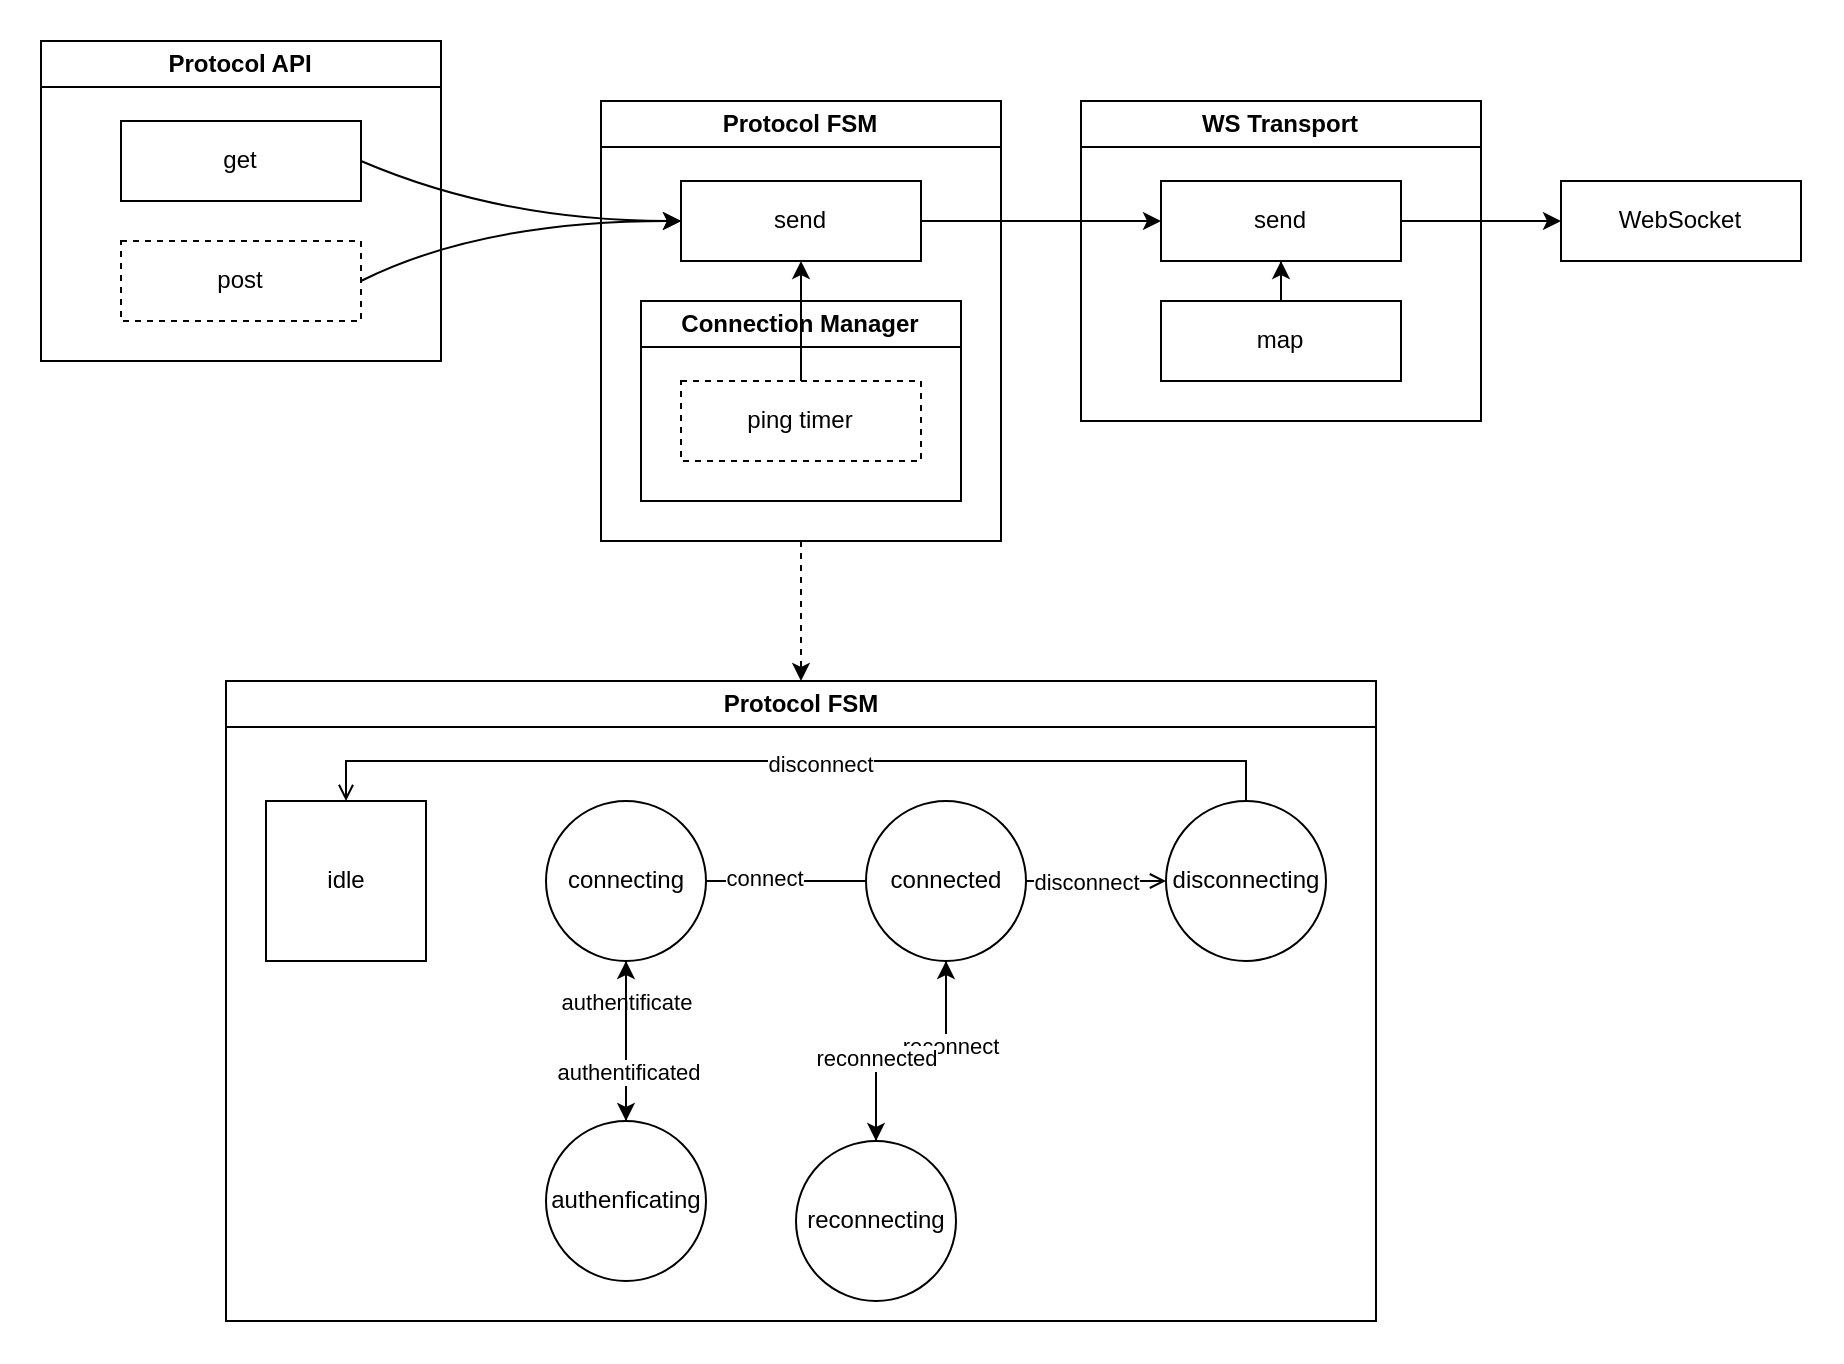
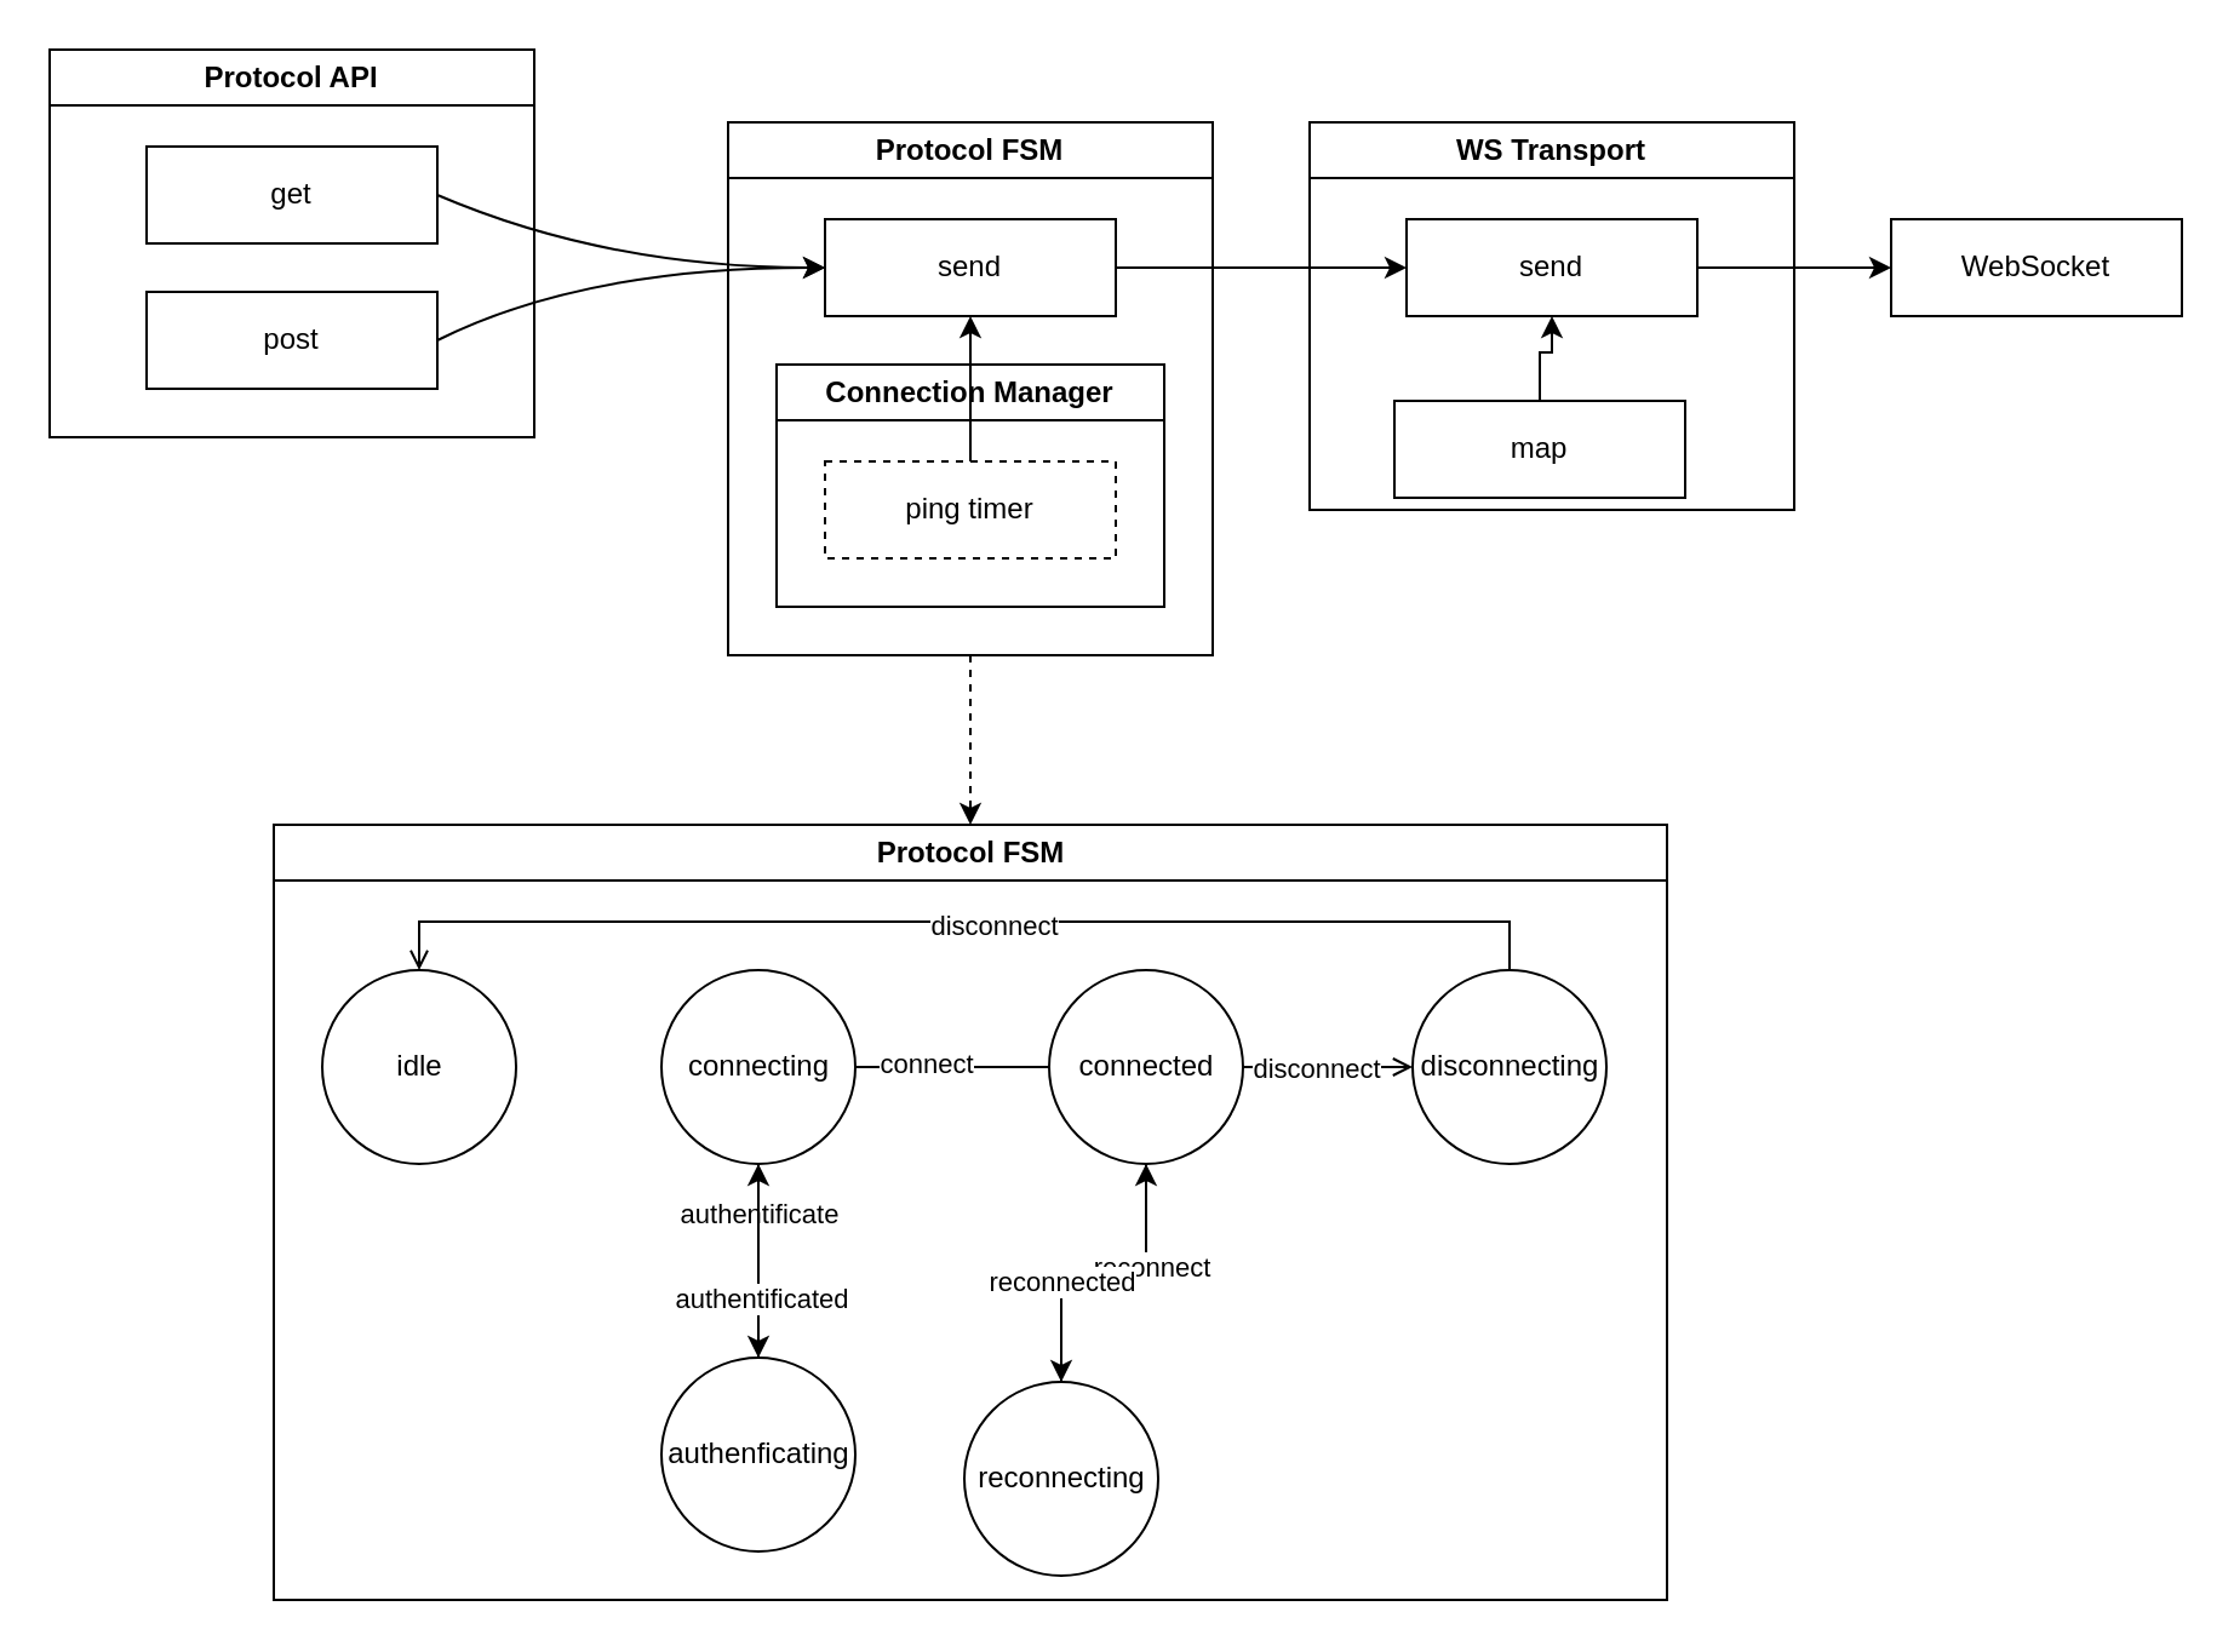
  <mxCell id="0" />
  <mxCell id="1" parent="0" />
  <mxCell id="2" value="Protocol API" style="swimlane;whiteSpace=wrap;html=1;" vertex="1" parent="1"><mxGeometry x="20" y="20" width="200" height="160" as="geometry" /></mxCell>
  <mxCell id="3" value="get" style="rounded=0;whiteSpace=wrap;html=1;" vertex="1" parent="2"><mxGeometry x="40" y="40" width="120" height="40" as="geometry" /></mxCell>
- <mxCell id="4" value="post" style="rounded=0;whiteSpace=wrap;html=1;dashed=1;" vertex="1" parent="2"><mxGeometry x="40" y="100" width="120" height="40" as="geometry" /></mxCell>
+ <mxCell id="4" value="post" style="rounded=0;whiteSpace=wrap;html=1;" vertex="1" parent="2"><mxGeometry x="40" y="100" width="120" height="40" as="geometry" /></mxCell>
  <mxCell id="5" style="edgeStyle=orthogonalEdgeStyle;rounded=0;orthogonalLoop=1;jettySize=auto;html=1;entryX=0.5;entryY=0;entryDx=0;entryDy=0;dashed=1;" edge="1" parent="1" source="6" target="20"><mxGeometry relative="1" as="geometry" /></mxCell>
  <mxCell id="6" value="Protocol FSM" style="swimlane;whiteSpace=wrap;html=1;" vertex="1" parent="1"><mxGeometry x="300" y="50" width="200" height="220" as="geometry" /></mxCell>
  <mxCell id="7" value="send" style="rounded=0;whiteSpace=wrap;html=1;" vertex="1" parent="6"><mxGeometry x="40" y="40" width="120" height="40" as="geometry" /></mxCell>
  <mxCell id="8" value="Connection Manager" style="swimlane;whiteSpace=wrap;html=1;" vertex="1" parent="6"><mxGeometry x="20" y="100" width="160" height="100" as="geometry" /></mxCell>
  <mxCell id="9" value="ping timer" style="rounded=0;whiteSpace=wrap;html=1;dashed=1;" vertex="1" parent="8"><mxGeometry x="20" y="40" width="120" height="40" as="geometry" /></mxCell>
  <mxCell id="10" style="edgeStyle=orthogonalEdgeStyle;rounded=0;orthogonalLoop=1;jettySize=auto;html=1;entryX=0.5;entryY=1;entryDx=0;entryDy=0;" edge="1" parent="6" source="9" target="7"><mxGeometry relative="1" as="geometry" /></mxCell>
  <mxCell id="11" value="" style="curved=1;endArrow=classic;html=1;rounded=0;exitX=1;exitY=0.5;exitDx=0;exitDy=0;entryX=0;entryY=0.5;entryDx=0;entryDy=0;" edge="1" parent="1" source="3" target="7"><mxGeometry width="50" height="50" relative="1" as="geometry"><mxPoint x="240" y="150" as="sourcePoint" /><mxPoint x="330" y="140" as="targetPoint" /><Array as="points"><mxPoint x="250" y="110" /></Array></mxGeometry></mxCell>
  <mxCell id="12" value="" style="curved=1;endArrow=classic;html=1;rounded=0;exitX=1;exitY=0.5;exitDx=0;exitDy=0;entryX=0;entryY=0.5;entryDx=0;entryDy=0;" edge="1" parent="1" source="4" target="7"><mxGeometry width="50" height="50" relative="1" as="geometry"><mxPoint x="280" y="260" as="sourcePoint" /><mxPoint x="400" y="220" as="targetPoint" /><Array as="points"><mxPoint x="240" y="110" /></Array></mxGeometry></mxCell>
  <mxCell id="13" value="WebSocket" style="rounded=0;whiteSpace=wrap;html=1;" vertex="1" parent="1"><mxGeometry x="780" y="90" width="120" height="40" as="geometry" /></mxCell>
  <mxCell id="14" value="WS Transport" style="swimlane;whiteSpace=wrap;html=1;" vertex="1" parent="1"><mxGeometry x="540" y="50" width="200" height="160" as="geometry" /></mxCell>
  <mxCell id="15" value="send" style="rounded=0;whiteSpace=wrap;html=1;" vertex="1" parent="14"><mxGeometry x="40" y="40" width="120" height="40" as="geometry" /></mxCell>
  <mxCell id="16" style="edgeStyle=orthogonalEdgeStyle;rounded=0;orthogonalLoop=1;jettySize=auto;html=1;entryX=0.5;entryY=1;entryDx=0;entryDy=0;" edge="1" parent="14" source="17" target="15"><mxGeometry relative="1" as="geometry" /></mxCell>
- <mxCell id="17" value="map" style="rounded=0;whiteSpace=wrap;html=1;" vertex="1" parent="14"><mxGeometry x="40" y="100" width="120" height="40" as="geometry" /></mxCell>
+ <mxCell id="17" value="map" style="rounded=0;whiteSpace=wrap;html=1;" vertex="1" parent="14"><mxGeometry x="35" y="115" width="120" height="40" as="geometry" /></mxCell>
  <mxCell id="18" style="edgeStyle=orthogonalEdgeStyle;rounded=0;orthogonalLoop=1;jettySize=auto;html=1;" edge="1" parent="1" source="7" target="15"><mxGeometry relative="1" as="geometry" /></mxCell>
  <mxCell id="19" style="edgeStyle=orthogonalEdgeStyle;rounded=0;orthogonalLoop=1;jettySize=auto;html=1;" edge="1" parent="1" source="15" target="13"><mxGeometry relative="1" as="geometry" /></mxCell>
  <mxCell id="20" value="Protocol FSM" style="swimlane;whiteSpace=wrap;html=1;" vertex="1" parent="1"><mxGeometry x="112.5" y="340" width="575" height="320" as="geometry" /></mxCell>
- <mxCell id="21" value="idle" style="whiteSpace=wrap;html=1;aspect=fixed;rounded=0;" vertex="1" parent="20"><mxGeometry x="20" y="60" width="80" height="80" as="geometry" /></mxCell>
+ <mxCell id="21" value="idle" style="ellipse;whiteSpace=wrap;html=1;aspect=fixed;" vertex="1" parent="20"><mxGeometry x="20" y="60" width="80" height="80" as="geometry" /></mxCell>
  <mxCell id="22" style="edgeStyle=orthogonalEdgeStyle;rounded=0;orthogonalLoop=1;jettySize=auto;html=1;" edge="1" parent="20" source="26" target="40"><mxGeometry relative="1" as="geometry" /></mxCell>
  <mxCell id="23" value="authentificate" style="edgeLabel;html=1;align=center;verticalAlign=middle;resizable=0;points=[];" vertex="1" connectable="0" parent="22"><mxGeometry x="-0.069" y="-1" relative="1" as="geometry"><mxPoint x="1" y="-17" as="offset" /></mxGeometry></mxCell>
  <mxCell id="24" value="" style="edgeStyle=orthogonalEdgeStyle;rounded=0;orthogonalLoop=1;jettySize=auto;html=1;endArrow=none;" edge="1" parent="20" source="26" target="30"><mxGeometry relative="1" as="geometry" /></mxCell>
  <mxCell id="25" value="connect" style="edgeLabel;html=1;align=center;verticalAlign=middle;resizable=0;points=[];" vertex="1" connectable="0" parent="24"><mxGeometry x="-0.277" y="2" relative="1" as="geometry"><mxPoint as="offset" /></mxGeometry></mxCell>
  <mxCell id="26" value="connecting" style="ellipse;whiteSpace=wrap;html=1;aspect=fixed;" vertex="1" parent="20"><mxGeometry x="160" y="60" width="80" height="80" as="geometry" /></mxCell>
  <mxCell id="27" style="edgeStyle=orthogonalEdgeStyle;rounded=0;orthogonalLoop=1;jettySize=auto;html=1;" edge="1" parent="20" source="30" target="37"><mxGeometry relative="1" as="geometry" /></mxCell>
  <mxCell id="28" style="edgeStyle=orthogonalEdgeStyle;rounded=0;orthogonalLoop=1;jettySize=auto;html=1;endArrow=open;" edge="1" parent="20" source="30" target="33"><mxGeometry relative="1" as="geometry" /></mxCell>
  <mxCell id="29" value="disconnect" style="edgeLabel;html=1;align=center;verticalAlign=middle;resizable=0;points=[];" vertex="1" connectable="0" parent="28"><mxGeometry x="-0.331" y="1" relative="1" as="geometry"><mxPoint x="7" y="1" as="offset" /></mxGeometry></mxCell>
  <mxCell id="30" value="connected" style="ellipse;whiteSpace=wrap;html=1;aspect=fixed;" vertex="1" parent="20"><mxGeometry x="320" y="60" width="80" height="80" as="geometry" /></mxCell>
  <mxCell id="31" style="edgeStyle=orthogonalEdgeStyle;rounded=0;orthogonalLoop=1;jettySize=auto;html=1;entryX=0.5;entryY=0;entryDx=0;entryDy=0;endArrow=open;" edge="1" parent="20" source="33" target="21"><mxGeometry relative="1" as="geometry"><Array as="points"><mxPoint x="510" y="40" /><mxPoint x="60" y="40" /></Array></mxGeometry></mxCell>
  <mxCell id="32" value="disconnect" style="edgeLabel;html=1;align=center;verticalAlign=middle;resizable=0;points=[];" vertex="1" connectable="0" parent="31"><mxGeometry x="-0.047" y="1" relative="1" as="geometry"><mxPoint as="offset" /></mxGeometry></mxCell>
  <mxCell id="33" value="disconnecting" style="ellipse;whiteSpace=wrap;html=1;aspect=fixed;" vertex="1" parent="20"><mxGeometry x="470" y="60" width="80" height="80" as="geometry" /></mxCell>
  <mxCell id="34" style="edgeStyle=orthogonalEdgeStyle;rounded=0;orthogonalLoop=1;jettySize=auto;html=1;" edge="1" parent="20" source="37" target="30"><mxGeometry relative="1" as="geometry" /></mxCell>
  <mxCell id="35" value="reconnect" style="edgeLabel;html=1;align=center;verticalAlign=middle;resizable=0;points=[];" vertex="1" connectable="0" parent="34"><mxGeometry x="0.328" y="-2" relative="1" as="geometry"><mxPoint as="offset" /></mxGeometry></mxCell>
  <mxCell id="36" value="reconnected" style="edgeLabel;html=1;align=center;verticalAlign=middle;resizable=0;points=[];" vertex="1" connectable="0" parent="34"><mxGeometry x="-0.328" relative="1" as="geometry"><mxPoint as="offset" /></mxGeometry></mxCell>
  <mxCell id="37" value="reconnecting" style="ellipse;whiteSpace=wrap;html=1;aspect=fixed;" vertex="1" parent="20"><mxGeometry x="285" y="230" width="80" height="80" as="geometry" /></mxCell>
  <mxCell id="38" style="edgeStyle=orthogonalEdgeStyle;rounded=0;orthogonalLoop=1;jettySize=auto;html=1;" edge="1" parent="20" source="40" target="26"><mxGeometry relative="1" as="geometry" /></mxCell>
  <mxCell id="39" value="authentificated" style="edgeLabel;html=1;align=center;verticalAlign=middle;resizable=0;points=[];" vertex="1" connectable="0" parent="38"><mxGeometry x="-0.379" y="-1" relative="1" as="geometry"><mxPoint as="offset" /></mxGeometry></mxCell>
  <mxCell id="40" value="authenficating" style="ellipse;whiteSpace=wrap;html=1;aspect=fixed;" vertex="1" parent="20"><mxGeometry x="160" y="220" width="80" height="80" as="geometry" /></mxCell>
